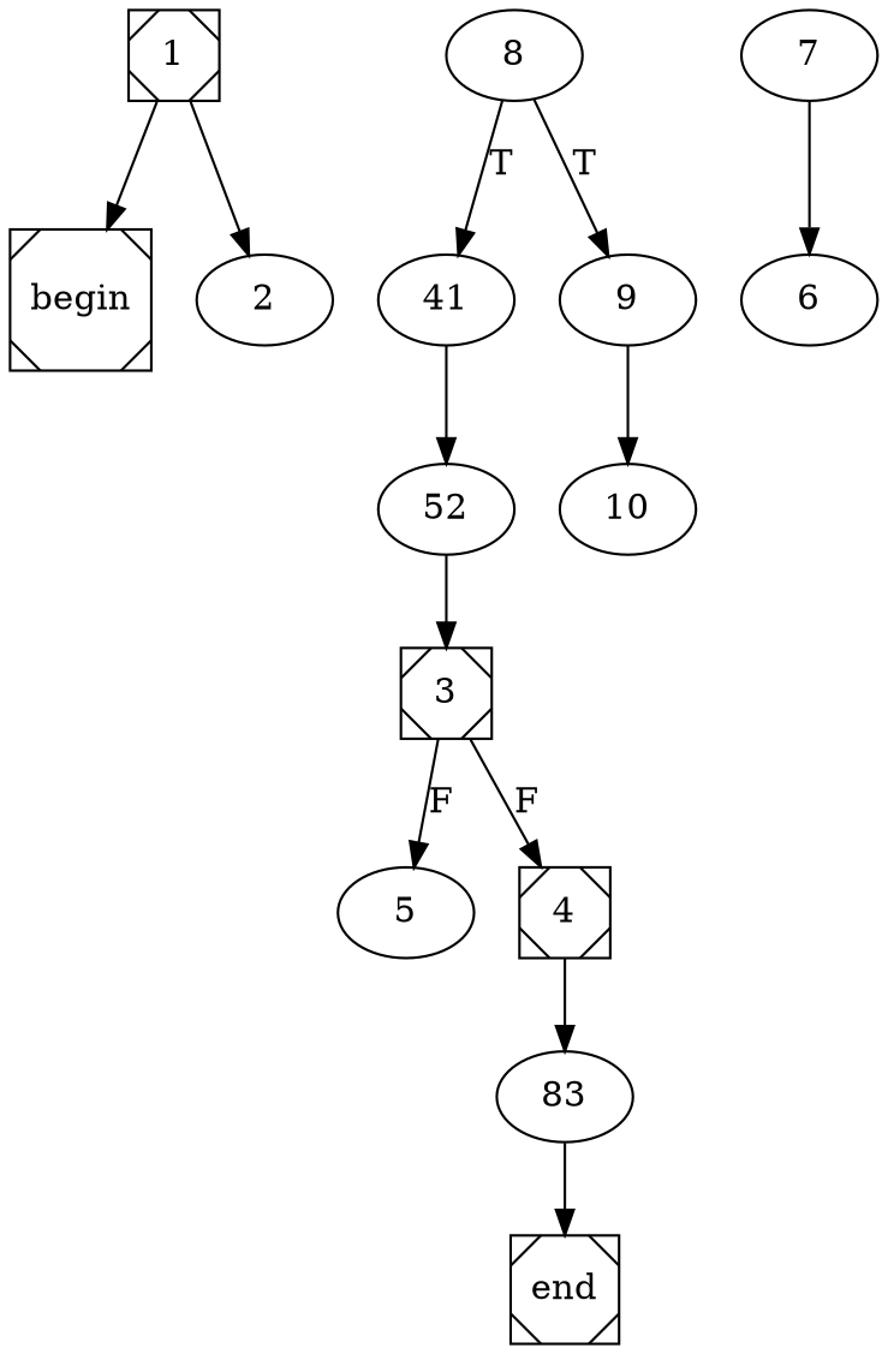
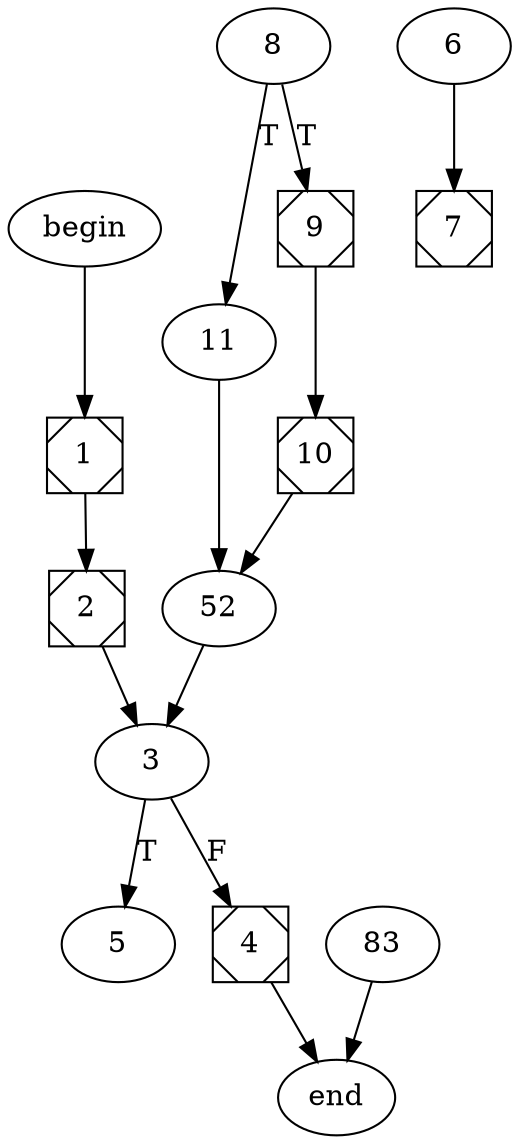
  digraph {
-   begin [shape=Msquare]
+   begin [shape=ellipse]
    1 [shape=Msquare]
-   2
-   end [shape=Msquare]
-   3 [shape=Msquare]
+   2 [shape=Msquare]
+   end [shape=ellipse]
+   3
    5
    4 [shape=Msquare]
    n8 [label=83]
    6
-   7
+   7 [shape=Msquare]
    8
-   11 [label=41]
-   9
+   11
+   9 [shape=Msquare]
    n14 [label=52]
-   10
-   1 -> begin
+   10 [shape=Msquare]
+   begin -> 1
    1 -> 2
-   3 -> 5 [label=F]
+   2 -> 3
+   3 -> 5 [label=T]
    3 -> 4 [label=F]
-   4 -> n8
+   4 -> end
    n8 -> end
-   7 -> 6
+   6 -> 7
    8 -> 11 [label=T]
    8 -> 9 [label=T]
    11 -> n14
    9 -> 10
    n14 -> 3
+   10 -> n14
  }
